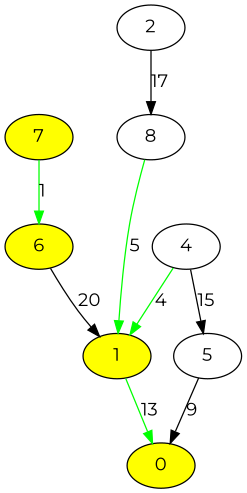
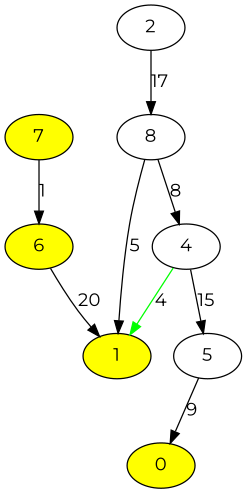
  digraph {
    fontname=Montserrat
    node [fontname=Montserrat]
    edge [fontname=Montserrat]
    0 [fillcolor=yellow style=filled]
    7 [fillcolor=yellow style=filled]
    6 [fillcolor=yellow style=filled]
    1 [fillcolor=yellow style=filled]
    2
    8
    4
    5
-   7 -> 6 [label=1 color=green]
+   7 -> 6 [label=1]
    6 -> 1 [label=20]
-   1 -> 0 [color=green genwidth=2.0 label=13]
    2 -> 8 [label=17]
-   8 -> 1 [label=5 color=green]
+   8 -> 1 [label=5]
+   8 -> 4 [label=8]
    4 -> 1 [color=green label=4]
    4 -> 5 [label=15]
    5 -> 0 [label=9]
  }
